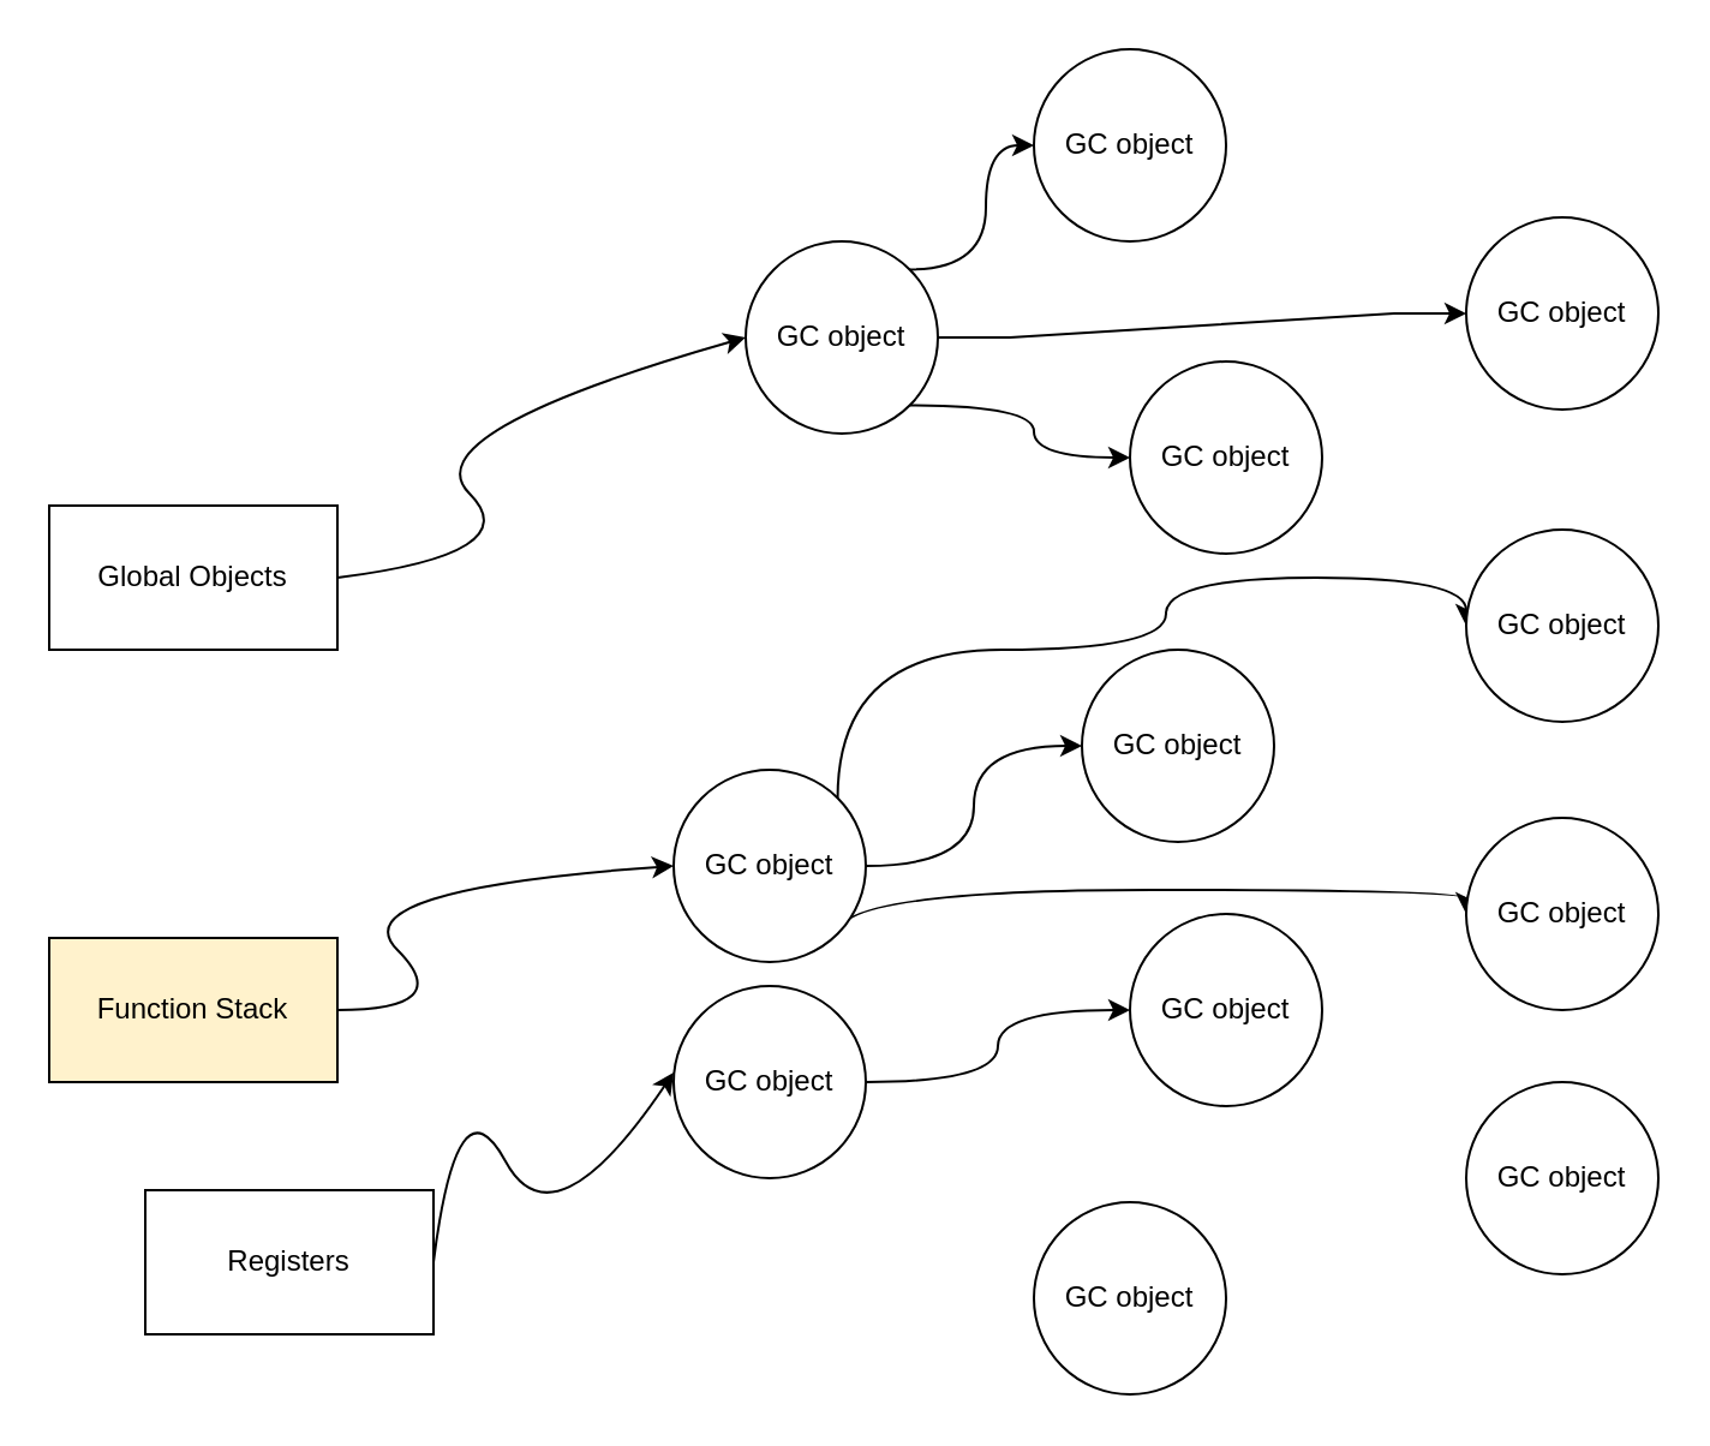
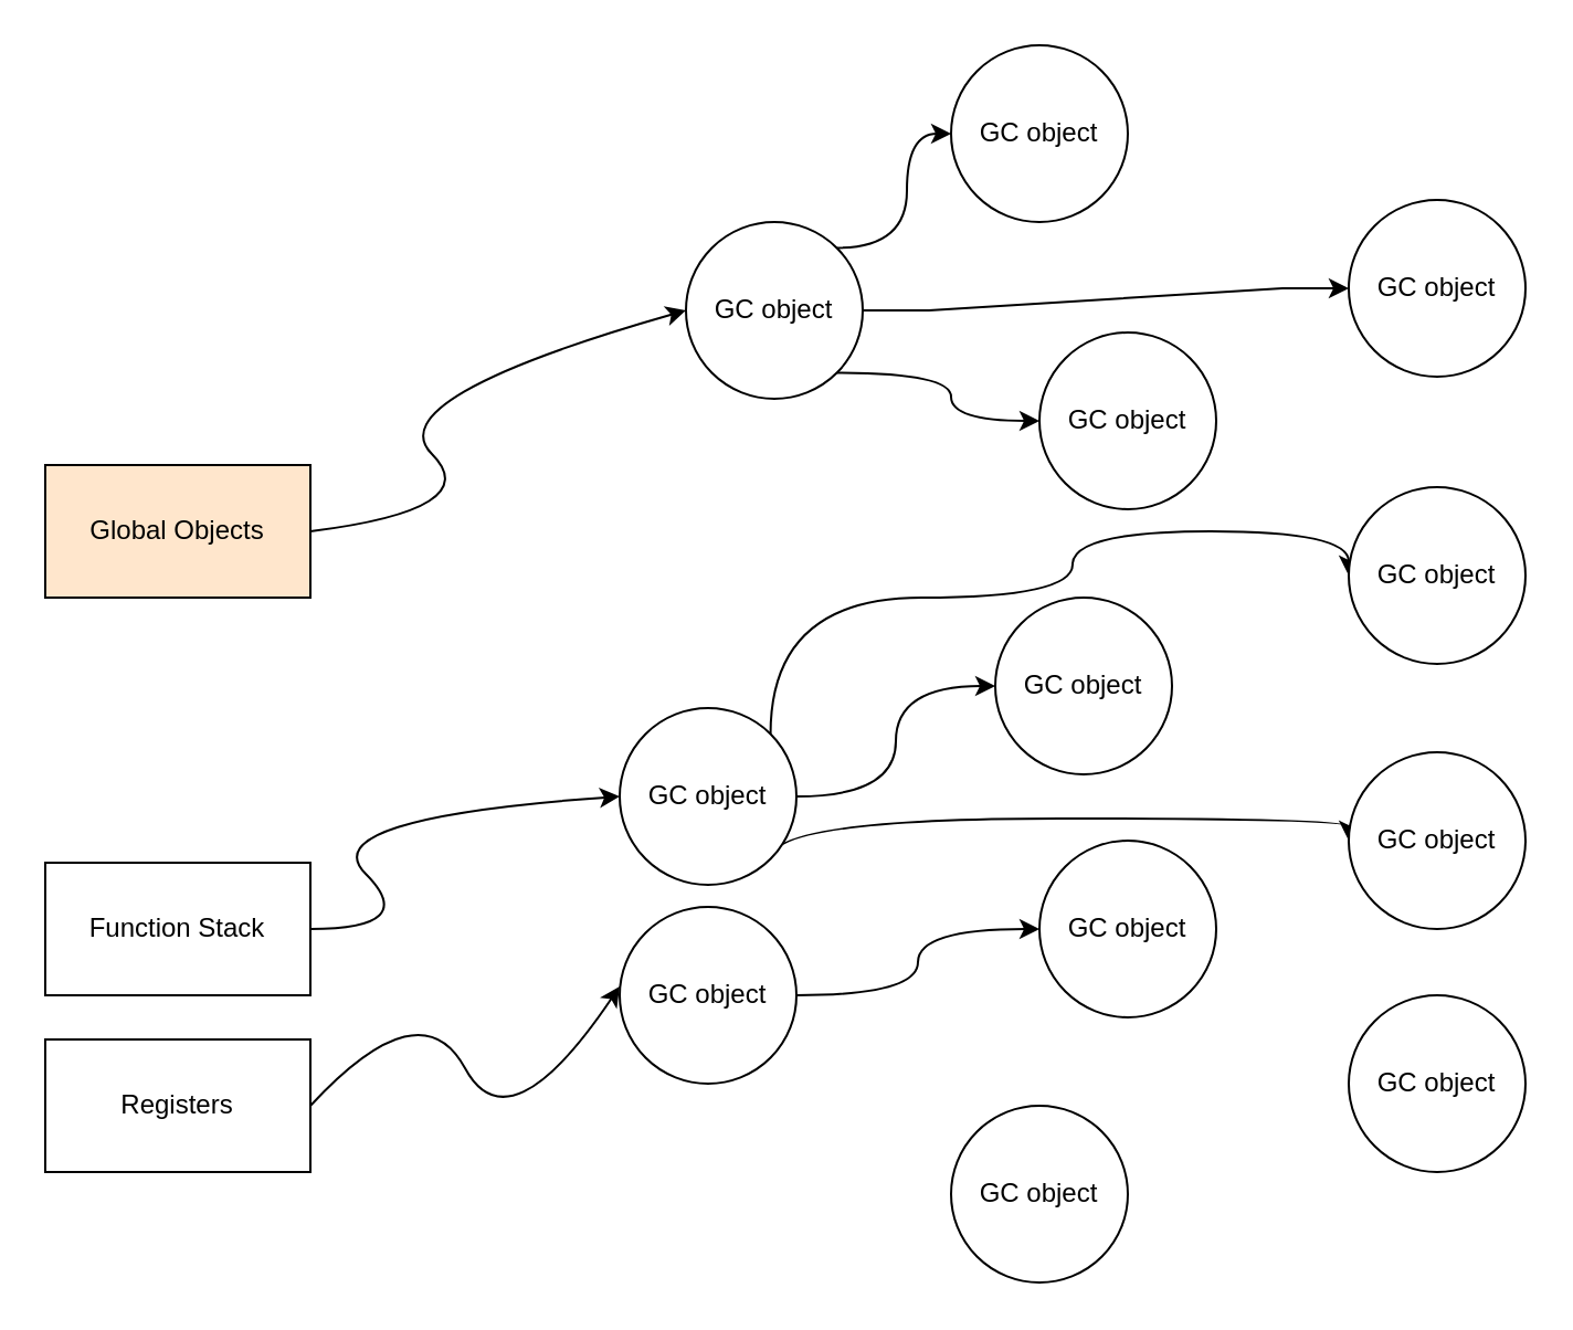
  <mxCell id="0" />
  <mxCell id="1" parent="0" />
  <mxCell id="2" value="" style="curved=1;endArrow=classic;html=1;rounded=0;" edge="1" parent="1"><mxGeometry width="50" height="50" relative="1" as="geometry"><mxPoint x="140" y="240" as="sourcePoint" /><mxPoint x="310" y="140" as="targetPoint" /><Array as="points"><mxPoint x="220" y="230" /><mxPoint x="170" y="180" /></Array></mxGeometry></mxCell>
  <mxCell id="3" style="edgeStyle=orthogonalEdgeStyle;rounded=0;orthogonalLoop=1;jettySize=auto;html=1;exitX=1;exitY=0;exitDx=0;exitDy=0;entryX=0;entryY=0.5;entryDx=0;entryDy=0;curved=1;" edge="1" parent="1" source="6" target="15"><mxGeometry relative="1" as="geometry" /></mxCell>
  <mxCell id="4" style="edgeStyle=entityRelationEdgeStyle;rounded=0;orthogonalLoop=1;jettySize=auto;html=1;exitX=1;exitY=0.5;exitDx=0;exitDy=0;entryX=0;entryY=0.5;entryDx=0;entryDy=0;" edge="1" parent="1" source="6" target="20"><mxGeometry relative="1" as="geometry" /></mxCell>
  <mxCell id="5" style="edgeStyle=orthogonalEdgeStyle;rounded=0;orthogonalLoop=1;jettySize=auto;html=1;exitX=1;exitY=1;exitDx=0;exitDy=0;entryX=0;entryY=0.5;entryDx=0;entryDy=0;curved=1;" edge="1" parent="1" source="6" target="16"><mxGeometry relative="1" as="geometry" /></mxCell>
  <mxCell id="6" value="GC object" style="ellipse;whiteSpace=wrap;html=1;aspect=fixed;" vertex="1" parent="1"><mxGeometry x="310" y="100" width="80" height="80" as="geometry" /></mxCell>
  <mxCell id="7" value="" style="curved=1;endArrow=classic;html=1;rounded=0;" edge="1" parent="1"><mxGeometry width="50" height="50" relative="1" as="geometry"><mxPoint x="140" y="420" as="sourcePoint" /><mxPoint x="280" y="360" as="targetPoint" /><Array as="points"><mxPoint x="190" y="420" /><mxPoint x="140" y="370" /></Array></mxGeometry></mxCell>
  <mxCell id="8" style="edgeStyle=orthogonalEdgeStyle;rounded=0;orthogonalLoop=1;jettySize=auto;html=1;exitX=1;exitY=0;exitDx=0;exitDy=0;entryX=0;entryY=0.5;entryDx=0;entryDy=0;curved=1;" edge="1" parent="1" source="11" target="21"><mxGeometry relative="1" as="geometry"><Array as="points"><mxPoint x="348" y="270" /><mxPoint x="485" y="270" /><mxPoint x="485" y="240" /><mxPoint x="610" y="240" /></Array></mxGeometry></mxCell>
  <mxCell id="9" style="edgeStyle=orthogonalEdgeStyle;rounded=0;orthogonalLoop=1;jettySize=auto;html=1;exitX=1;exitY=0.5;exitDx=0;exitDy=0;entryX=0;entryY=0.5;entryDx=0;entryDy=0;curved=1;" edge="1" parent="1" source="11" target="17"><mxGeometry relative="1" as="geometry" /></mxCell>
  <mxCell id="10" style="edgeStyle=orthogonalEdgeStyle;rounded=0;orthogonalLoop=1;jettySize=auto;html=1;exitX=1;exitY=1;exitDx=0;exitDy=0;entryX=0;entryY=0.5;entryDx=0;entryDy=0;curved=1;" edge="1" parent="1" source="11" target="22"><mxGeometry relative="1" as="geometry"><Array as="points"><mxPoint x="348" y="370" /><mxPoint x="610" y="370" /></Array></mxGeometry></mxCell>
  <mxCell id="11" value="GC object" style="ellipse;whiteSpace=wrap;html=1;aspect=fixed;" vertex="1" parent="1"><mxGeometry x="280" y="320" width="80" height="80" as="geometry" /></mxCell>
  <mxCell id="12" value="" style="curved=1;endArrow=classic;html=1;rounded=0;exitX=1;exitY=0.5;exitDx=0;exitDy=0;" edge="1" parent="1" source="26"><mxGeometry width="50" height="50" relative="1" as="geometry"><mxPoint x="150" y="500" as="sourcePoint" /><mxPoint x="280" y="446" as="targetPoint" /><Array as="points"><mxPoint x="190" y="446" /><mxPoint x="230" y="520" /></Array></mxGeometry></mxCell>
  <mxCell id="13" style="edgeStyle=orthogonalEdgeStyle;rounded=0;orthogonalLoop=1;jettySize=auto;html=1;exitX=1;exitY=0.5;exitDx=0;exitDy=0;entryX=0;entryY=0.5;entryDx=0;entryDy=0;curved=1;" edge="1" parent="1" source="14" target="18"><mxGeometry relative="1" as="geometry" /></mxCell>
  <mxCell id="14" value="GC object" style="ellipse;whiteSpace=wrap;html=1;aspect=fixed;" vertex="1" parent="1"><mxGeometry x="280" y="410" width="80" height="80" as="geometry" /></mxCell>
  <mxCell id="15" value="GC object" style="ellipse;whiteSpace=wrap;html=1;aspect=fixed;" vertex="1" parent="1"><mxGeometry x="430" y="20" width="80" height="80" as="geometry" /></mxCell>
  <mxCell id="16" value="GC object" style="ellipse;whiteSpace=wrap;html=1;aspect=fixed;" vertex="1" parent="1"><mxGeometry x="470" y="150" width="80" height="80" as="geometry" /></mxCell>
  <mxCell id="17" value="GC object" style="ellipse;whiteSpace=wrap;html=1;aspect=fixed;" vertex="1" parent="1"><mxGeometry x="450" y="270" width="80" height="80" as="geometry" /></mxCell>
  <mxCell id="18" value="GC object" style="ellipse;whiteSpace=wrap;html=1;aspect=fixed;" vertex="1" parent="1"><mxGeometry x="470" y="380" width="80" height="80" as="geometry" /></mxCell>
  <mxCell id="19" value="GC object" style="ellipse;whiteSpace=wrap;html=1;aspect=fixed;" vertex="1" parent="1"><mxGeometry x="430" y="500" width="80" height="80" as="geometry" /></mxCell>
  <mxCell id="20" value="GC object" style="ellipse;whiteSpace=wrap;html=1;aspect=fixed;" vertex="1" parent="1"><mxGeometry x="610" y="90" width="80" height="80" as="geometry" /></mxCell>
  <mxCell id="21" value="GC object" style="ellipse;whiteSpace=wrap;html=1;aspect=fixed;" vertex="1" parent="1"><mxGeometry x="610" y="220" width="80" height="80" as="geometry" /></mxCell>
  <mxCell id="22" value="GC object" style="ellipse;whiteSpace=wrap;html=1;aspect=fixed;" vertex="1" parent="1"><mxGeometry x="610" y="340" width="80" height="80" as="geometry" /></mxCell>
  <mxCell id="23" value="GC object" style="ellipse;whiteSpace=wrap;html=1;aspect=fixed;" vertex="1" parent="1"><mxGeometry x="610" y="450" width="80" height="80" as="geometry" /></mxCell>
- <mxCell id="24" value="Global Objects" style="rounded=0;whiteSpace=wrap;html=1;" vertex="1" parent="1"><mxGeometry x="20" y="210" width="120" height="60" as="geometry" /></mxCell>
- <mxCell id="25" value="Function Stack" style="rounded=0;whiteSpace=wrap;html=1;fillColor=#fff2cc;" vertex="1" parent="1"><mxGeometry x="20" y="390" width="120" height="60" as="geometry" /></mxCell>
- <mxCell id="26" value="Registers" style="rounded=0;whiteSpace=wrap;html=1;" vertex="1" parent="1"><mxGeometry x="60" y="495" width="120" height="60" as="geometry" /></mxCell>
+ <mxCell id="24" value="Global Objects" style="rounded=0;whiteSpace=wrap;html=1;fillColor=#ffe6cc;" vertex="1" parent="1"><mxGeometry x="20" y="210" width="120" height="60" as="geometry" /></mxCell>
+ <mxCell id="25" value="Function Stack" style="rounded=0;whiteSpace=wrap;html=1;" vertex="1" parent="1"><mxGeometry x="20" y="390" width="120" height="60" as="geometry" /></mxCell>
+ <mxCell id="26" value="Registers" style="rounded=0;whiteSpace=wrap;html=1;" vertex="1" parent="1"><mxGeometry x="20" y="470" width="120" height="60" as="geometry" /></mxCell>
